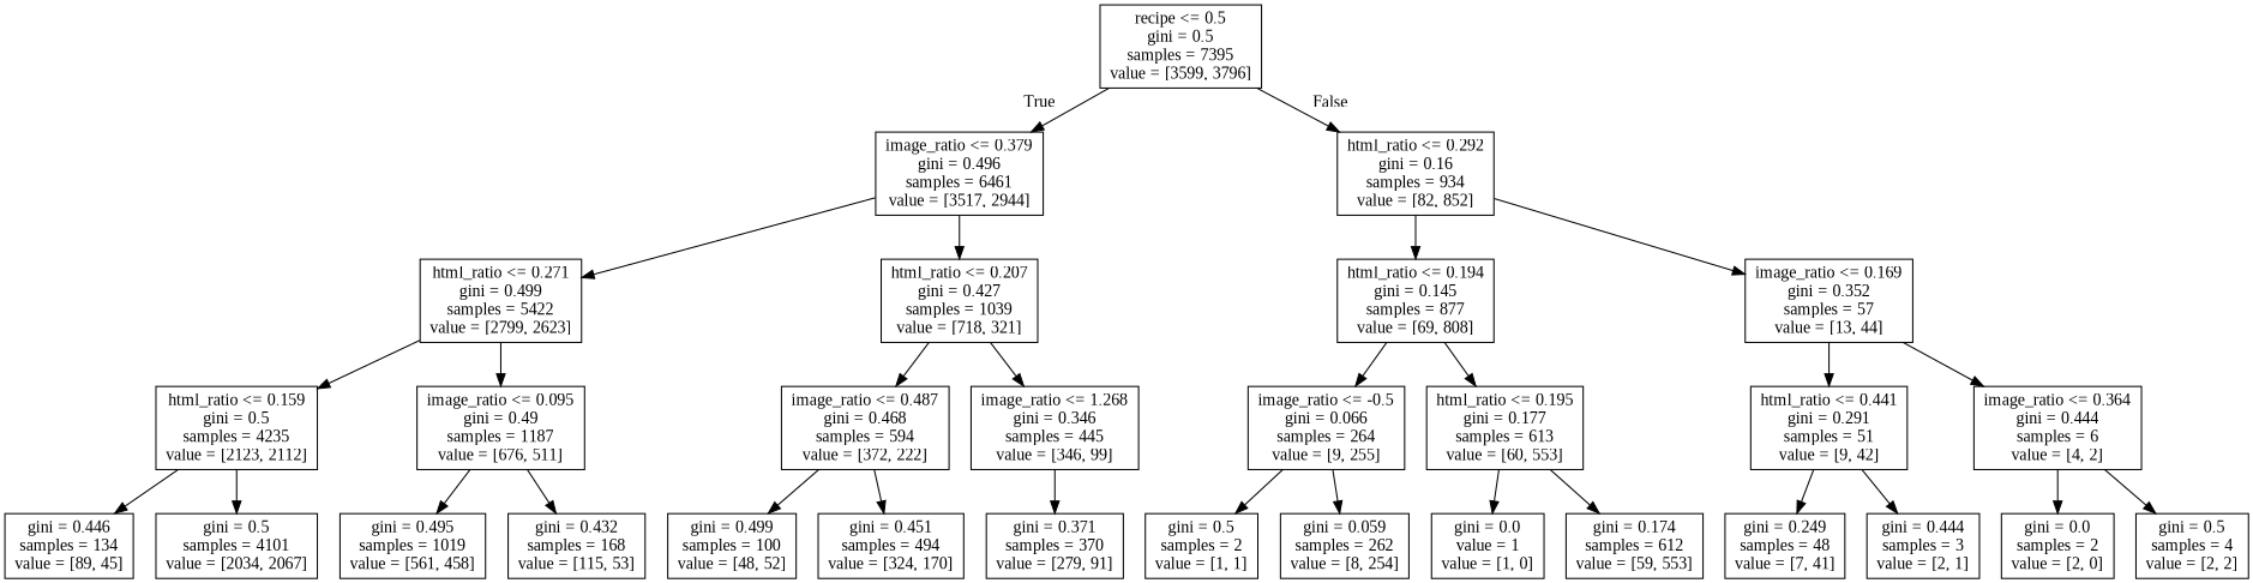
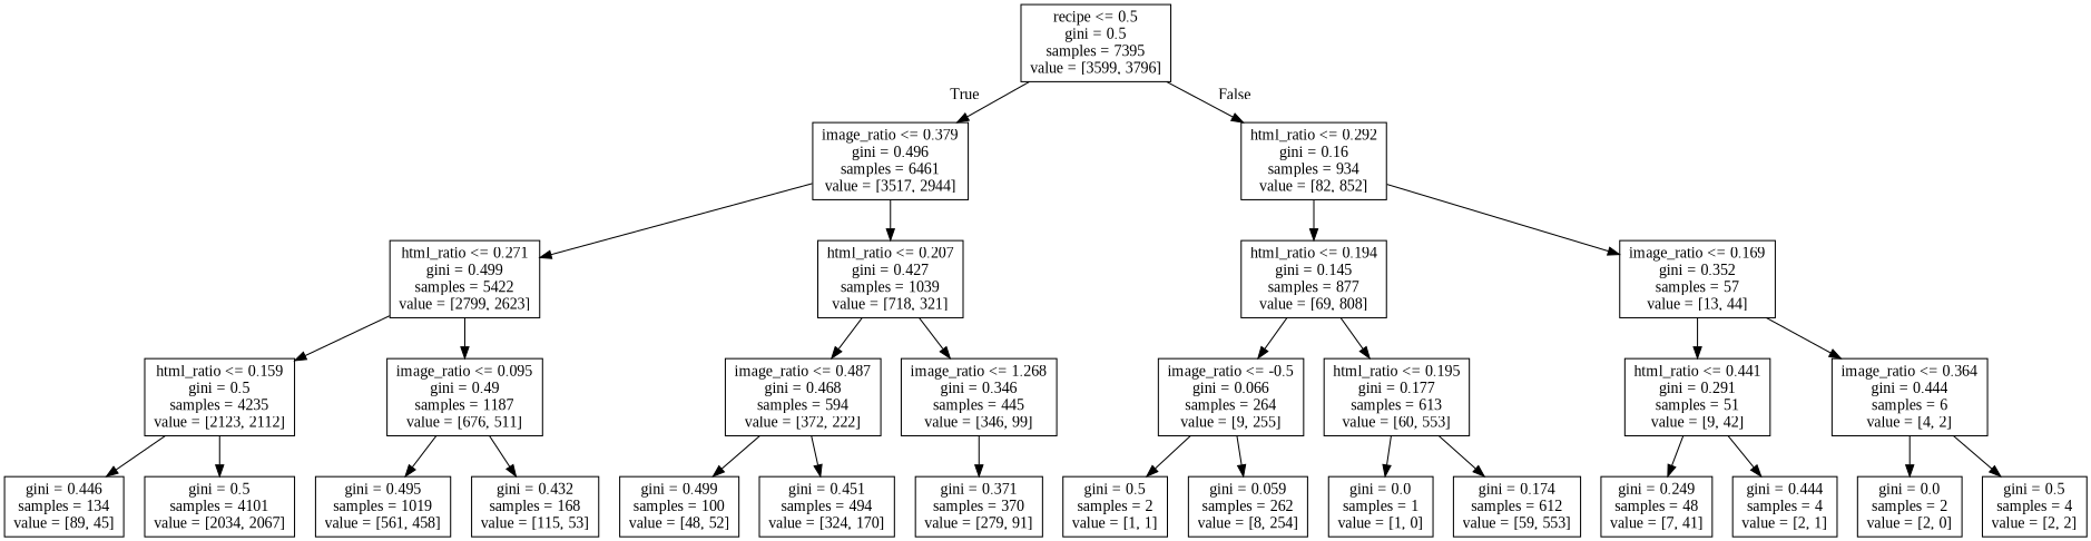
  digraph {
    fontname="Liberation Serif"
    node [fontname="Liberation Serif" shape=box]
    edge [fontname="Liberation Serif"]
    n1 [label="recipe <= 0.5\ngini = 0.5\nsamples = 7395\nvalue = [3599, 3796]"]
    n2 [label="image_ratio <= 0.379\ngini = 0.496\nsamples = 6461\nvalue = [3517, 2944]"]
    n3 [label="html_ratio <= 0.292\ngini = 0.16\nsamples = 934\nvalue = [82, 852]"]
    n4 [label="html_ratio <= 0.271\ngini = 0.499\nsamples = 5422\nvalue = [2799, 2623]"]
    n5 [label="html_ratio <= 0.207\ngini = 0.427\nsamples = 1039\nvalue = [718, 321]"]
    n6 [label="html_ratio <= 0.194\ngini = 0.145\nsamples = 877\nvalue = [69, 808]"]
    n7 [label="image_ratio <= 0.169\ngini = 0.352\nsamples = 57\nvalue = [13, 44]"]
    n8 [label="html_ratio <= 0.159\ngini = 0.5\nsamples = 4235\nvalue = [2123, 2112]"]
    n9 [label="image_ratio <= 0.095\ngini = 0.49\nsamples = 1187\nvalue = [676, 511]"]
    n10 [label="image_ratio <= 0.487\ngini = 0.468\nsamples = 594\nvalue = [372, 222]"]
    n11 [label="image_ratio <= 1.268\ngini = 0.346\nsamples = 445\nvalue = [346, 99]"]
    n12 [label="gini = 0.446\nsamples = 134\nvalue = [89, 45]"]
    n13 [label="gini = 0.5\nsamples = 4101\nvalue = [2034, 2067]"]
    n14 [label="gini = 0.495\nsamples = 1019\nvalue = [561, 458]"]
    n15 [label="gini = 0.432\nsamples = 168\nvalue = [115, 53]"]
    n16 [label="gini = 0.499\nsamples = 100\nvalue = [48, 52]"]
    n17 [label="gini = 0.451\nsamples = 494\nvalue = [324, 170]"]
    n18 [label="gini = 0.371\nsamples = 370\nvalue = [279, 91]"]
    n19 [label="image_ratio <= -0.5\ngini = 0.066\nsamples = 264\nvalue = [9, 255]"]
    n20 [label="html_ratio <= 0.195\ngini = 0.177\nsamples = 613\nvalue = [60, 553]"]
    n21 [label="html_ratio <= 0.441\ngini = 0.291\nsamples = 51\nvalue = [9, 42]"]
    n22 [label="image_ratio <= 0.364\ngini = 0.444\nsamples = 6\nvalue = [4, 2]"]
    n23 [label="gini = 0.5\nsamples = 2\nvalue = [1, 1]"]
    n24 [label="gini = 0.059\nsamples = 262\nvalue = [8, 254]"]
-   n25 [label="gini = 0.0\nvalue = 1\nvalue = [1, 0]"]
+   n25 [label="gini = 0.0\nsamples = 1\nvalue = [1, 0]"]
    n26 [label="gini = 0.174\nsamples = 612\nvalue = [59, 553]"]
    n27 [label="gini = 0.249\nsamples = 48\nvalue = [7, 41]"]
-   n28 [label="gini = 0.444\nsamples = 3\nvalue = [2, 1]"]
+   n28 [label="gini = 0.444\nsamples = 4\nvalue = [2, 1]"]
    n29 [label="gini = 0.0\nsamples = 2\nvalue = [2, 0]"]
    n30 [label="gini = 0.5\nsamples = 4\nvalue = [2, 2]"]
    n1 -> n2 [headlabel=True labelangle=45 labeldistance=2.5]
    n1 -> n3 [headlabel=False labelangle=-45 labeldistance=2.5]
    n2 -> n4
    n2 -> n5
    n3 -> n6
    n3 -> n7
    n4 -> n8
    n4 -> n9
    n5 -> n10
    n5 -> n11
    n6 -> n19
    n6 -> n20
    n7 -> n21
    n7 -> n22
    n8 -> n12
    n8 -> n13
    n9 -> n14
    n9 -> n15
    n10 -> n16
    n10 -> n17
    n11 -> n18
    n19 -> n23
    n19 -> n24
    n20 -> n25
    n20 -> n26
    n21 -> n27
    n21 -> n28
    n22 -> n29
    n22 -> n30
  }
